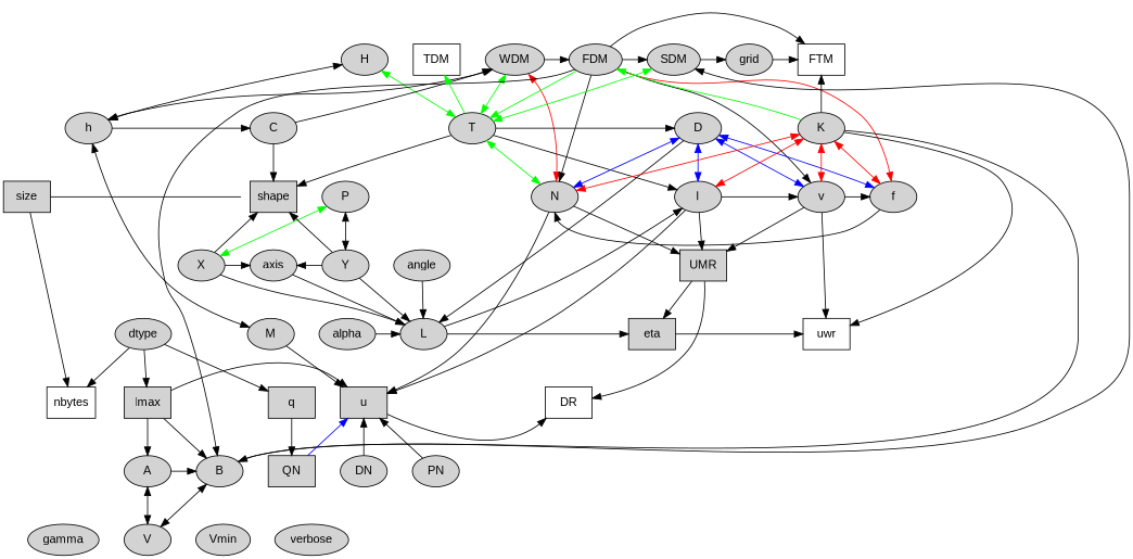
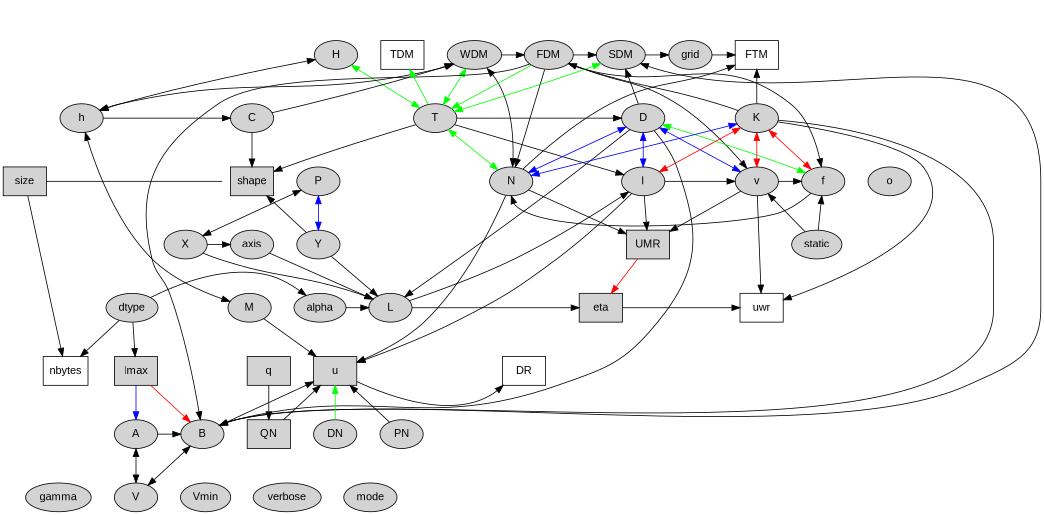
  digraph {
    compound=True
    fontname="Liberation Sans"
    nodesep=0.4
    ranksep=0.6
    node [fontname="Liberation Sans" style=filled]
    edge [fontname="Liberation Sans"]
    TDM [fillcolor=white shape=box]
    H
    WDM
    FDM
    SDM
    grid
    FTM [fillcolor=white shape=box]
    h
    C
    T
    D
    K
    size [shape=box]
    shape [shape=box]
    P
    N
    l
    v
    f
+   o
    X
    axis
    Y
    UMR [shape=box]
+   static
    dtype
    M
    alpha
    L
    eta [shape=box]
    uwr [fillcolor=white shape=box]
    nbytes [fillcolor=white shape=box]
    Imax [shape=box]
    q [shape=box]
    u [shape=box]
    DR [fillcolor=white shape=box]
    A
    B
    QN [shape=box]
    DN
    PN
    gamma
    V
    Vmin
    verbose
-   angle
+   mode
    subgraph sub_1 {
      rank=same
      TDM
      H
      WDM
      FDM
      SDM
      grid
      FTM
    }
    subgraph sub_2 {
      rank=same
      h
      C
      T
      D
      K
    }
    subgraph sub_3 {
      rank=same
      size
      shape
      P
      N
      l
      v
      f
+     o
    }
    subgraph sub_4 {
      rank=same
      X
      axis
      Y
      UMR
+     static
    }
    subgraph sub_5 {
      rank=same
      dtype
      M
      alpha
      L
      eta
      uwr
    }
    subgraph sub_6 {
      rank=same
      nbytes
      Imax
      q
      u
      DR
    }
    subgraph sub_7 {
      rank=same
      A
      B
      QN
      DN
      PN
    }
    subgraph sub_8 {
      rank=same
      gamma
      V
      Vmin
      verbose
+     mode
    }
    TDM -> WDM [group=1 style=invis]
    TDM -> WDM [style=invis]
    H -> TDM [group=1 style=invis]
    H -> h [dir=both]
    H -> T [color=green dir=both]
    WDM -> FDM [group=1 style=invis]
    WDM -> FDM [dir=both tailport=e weight=3]
    WDM -> h [dir=both]
    WDM -> T [color=green dir=both]
-   WDM -> N [dir=both tailport=se color=red]
+   WDM -> N [dir=both tailport=se]
    FDM -> SDM [group=1 style=invis]
    FDM -> SDM [dir=both tailport=e weight=1]
    FDM -> T [color=green]
    FDM -> N
    FDM -> v
-   FDM -> f [color=red]
+   FDM -> f
    FDM -> B
    SDM -> grid [group=1 style=invis]
    SDM -> grid [tailport=e]
    SDM -> T [color=green dir=both]
    grid -> FTM [group=1 style=invis]
    grid -> FTM [tailport=e]
    h -> C [group=2 style=invis]
    h -> C [tailport=e]
    h -> size [style=invis]
    h -> M [dir=both]
    C -> WDM [shape=box]
    C -> T [group=2 style=invis]
    C -> shape
    T -> TDM [color=green]
    T -> D [group=2 style=invis]
    T -> D [tailport=e]
    T -> shape
    T -> N [color=green dir=both]
    T -> l
+   D -> SDM
    D -> K [group=2 style=invis]
    D -> N [color=blue dir=both]
    D -> l [color=blue dir=both]
    D -> v [color=blue dir=both]
-   D -> f [color=blue dir=both]
+   D -> f [color=green dir=both]
    D -> L
-   K -> FDM [color=green]
+   D -> B
+   K -> FDM
    K -> FTM [weight=5]
-   K -> N [color=red dir=both]
+   K -> N [color=blue dir=both]
    K -> l [color=red dir=both]
    K -> v [color=red dir=both]
    K -> f [color=red dir=both]
    K -> uwr
    K -> B
    size -> shape [group=3 style=invis]
    size -> shape [constraint=false dir=back tailport=e]
    size -> nbytes
    shape -> P [group=3 style=invis]
    shape -> axis [style=invis]
    P -> N [group=3 style=invis]
-   P -> X [dir=both color=green]
-   P -> Y [dir=both]
-   FDM -> FTM
+   P -> X [dir=both]
+   P -> Y [dir=both color=blue]
+   N -> FTM
    N -> l [group=3 style=invis]
    N -> UMR
    N -> u
    l -> v [group=3 style=invis]
    l -> v [dir=both tailport=e]
    l -> UMR [weight=13]
    l -> u
    v -> f [group=3 style=invis]
    v -> f [tailport=e]
    v -> UMR
    v -> uwr
    f -> N [headport=s]
-   X -> shape
+   f -> o [group=3 style=invis]
    X -> axis [group=4 style=invis]
    X -> axis [tailport=e]
    X -> L
    axis -> Y [group=4 style=invis]
    axis -> L
    Y -> shape
-   Y -> axis [tailport=w]
    Y -> UMR [group=4 style=invis]
    Y -> L
-   UMR -> eta
-   UMR -> DR
+   UMR -> static [group=4 style=invis]
+   UMR -> eta [color=red]
+   static -> v
+   static -> f
    dtype -> M [group=5 style=invis]
    dtype -> nbytes
    dtype -> Imax
-   dtype -> q
+   dtype -> alpha
    M -> alpha [group=5 style=invis]
    M -> u
    alpha -> L [group=5 style=invis]
    alpha -> L [tailport=e]
    L -> l
    L -> eta [group=5 style=invis]
    L -> eta [tailport=e]
    eta -> uwr [group=5 style=invis]
    eta -> uwr [tailport=e]
    nbytes -> Imax [group=7 style=invis]
    nbytes -> gamma [style=invis]
    Imax -> q [group=7 style=invis]
-   Imax -> A
-   Imax -> B [weight=2]
+   Imax -> A [color=blue]
+   Imax -> B [weight=2 color=red]
    q -> u [group=7 style=invis]
    q -> QN [weight=2]
    u -> DR [group=7 style=invis]
    u -> DR [constraint=false headport=sw]
    A -> B [group=8 style=invis]
    A -> B [dir=both tailport=e]
    A -> V [dir=both weight=3]
    B -> SDM
-   Imax -> u
+   B -> u
    B -> QN [group=8 style=invis]
    B -> V [dir=both]
-   QN -> u [color=blue]
+   QN -> u
    QN -> DN [group=8 style=invis]
-   DN -> u [weight=2]
+   DN -> u [weight=2 color=green]
    DN -> PN [group=8 style=invis]
    PN -> u
    gamma -> V [group=9 style=invis]
    V -> Vmin [group=9 style=invis]
    Vmin -> verbose [group=9 style=invis]
-   angle -> L
+   verbose -> mode [group=9 style=invis]
  }
